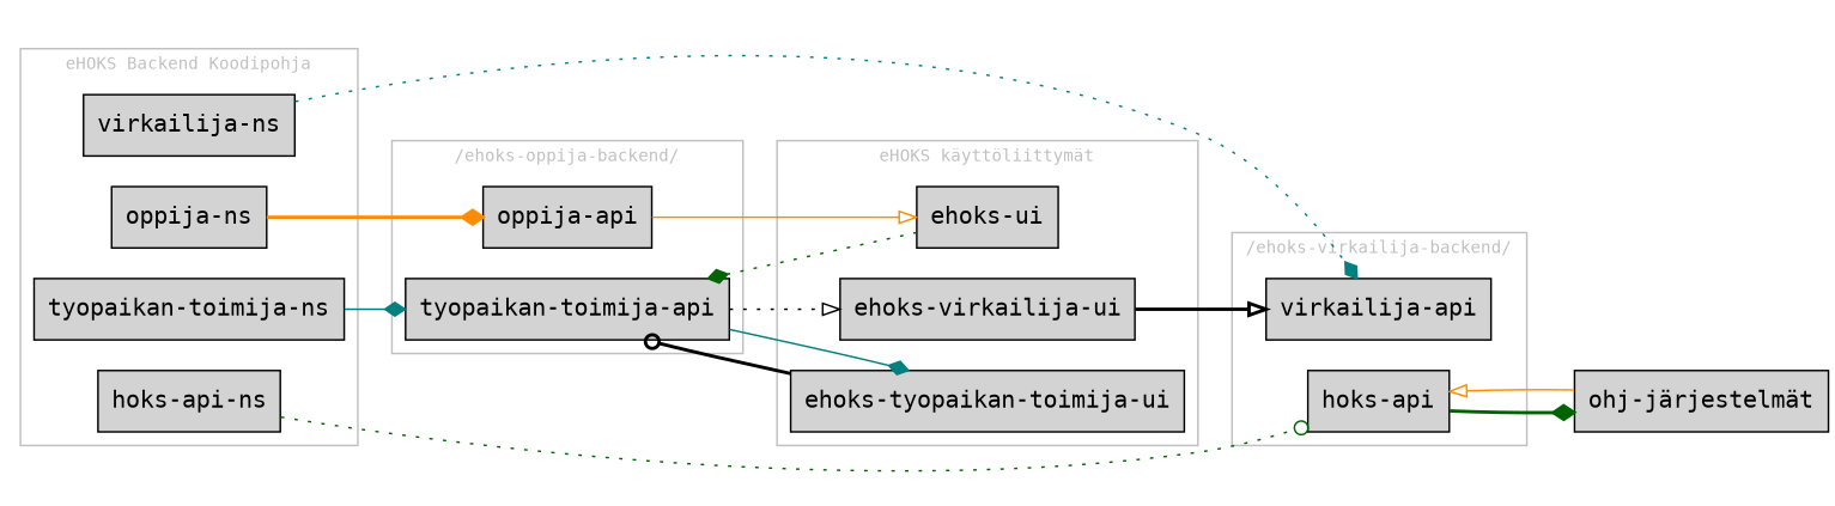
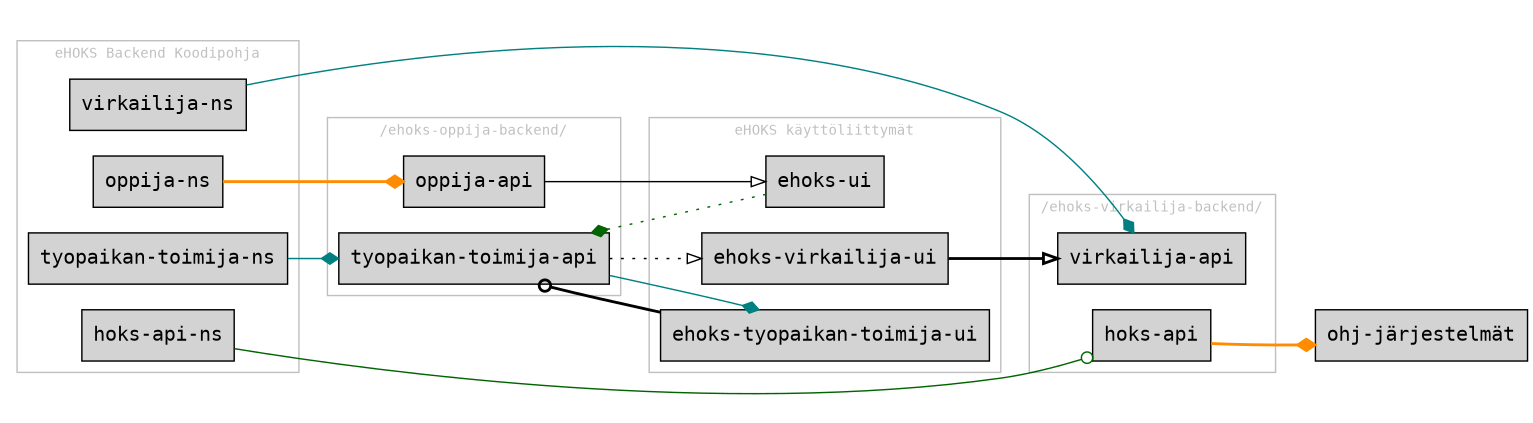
  digraph {
    color=grey
    fontcolor=grey
    fontname=monospace
    fontsize=10
    rankdir=LR
    node [fontname=monospace shape=box style=filled]
    edge [arrowhead=diamond color=darkorange fontcolor=blue fontname=monospace fontsize=10 style=dotted]
    "virkailija-ns"
    "oppija-ns"
    "tyopaikan-toimija-ns"
    "hoks-api-ns"
    "virkailija-api"
    "hoks-api"
    "oppija-api"
    "tyopaikan-toimija-api"
    "ehoks-ui"
    "ehoks-virkailija-ui"
    "ehoks-tyopaikan-toimija-ui"
    "ohj-järjestelmät"
    subgraph cluster_1 {
      label="eHOKS Backend Koodipohja"
      "virkailija-ns"
      "oppija-ns"
      "tyopaikan-toimija-ns"
      "hoks-api-ns"
    }
    subgraph cluster_2 {
      label="/ehoks-virkailija-backend/"
      "virkailija-api"
      "hoks-api"
    }
    subgraph cluster_3 {
      label="/ehoks-oppija-backend/"
      "oppija-api"
      "tyopaikan-toimija-api"
    }
    subgraph cluster_4 {
      label="eHOKS käyttöliittymät"
      "ehoks-ui"
      "ehoks-virkailija-ui"
      "ehoks-tyopaikan-toimija-ui"
    }
-   "virkailija-ns" -> "virkailija-api" [color=teal]
+   "virkailija-ns" -> "virkailija-api" [color=teal style=solid]
    "oppija-ns" -> "oppija-api" [style=bold]
    "tyopaikan-toimija-ns" -> "tyopaikan-toimija-api" [color=teal style=solid]
-   "hoks-api-ns" -> "hoks-api" [arrowhead=odot color=darkgreen]
-   "hoks-api" -> "ohj-järjestelmät" [color=darkgreen style=bold]
-   "oppija-api" -> "ehoks-ui" [arrowhead=onormal style=solid]
+   "hoks-api-ns" -> "hoks-api" [arrowhead=odot color=darkgreen style=solid]
+   "hoks-api" -> "ohj-järjestelmät" [style=bold]
+   "oppija-api" -> "ehoks-ui" [arrowhead=onormal color=black style=solid]
    "tyopaikan-toimija-api" -> "ehoks-virkailija-ui" [arrowhead=onormal color=black]
    "tyopaikan-toimija-api" -> "ehoks-tyopaikan-toimija-ui" [color=teal style=solid]
    "ehoks-ui" -> "tyopaikan-toimija-api" [color=darkgreen]
    "ehoks-virkailija-ui" -> "virkailija-api" [arrowhead=onormal color=black style=bold]
    "ehoks-tyopaikan-toimija-ui" -> "tyopaikan-toimija-api" [arrowhead=odot color=black style=bold]
-   "ohj-järjestelmät" -> "hoks-api" [arrowhead=onormal style=solid]
  }
